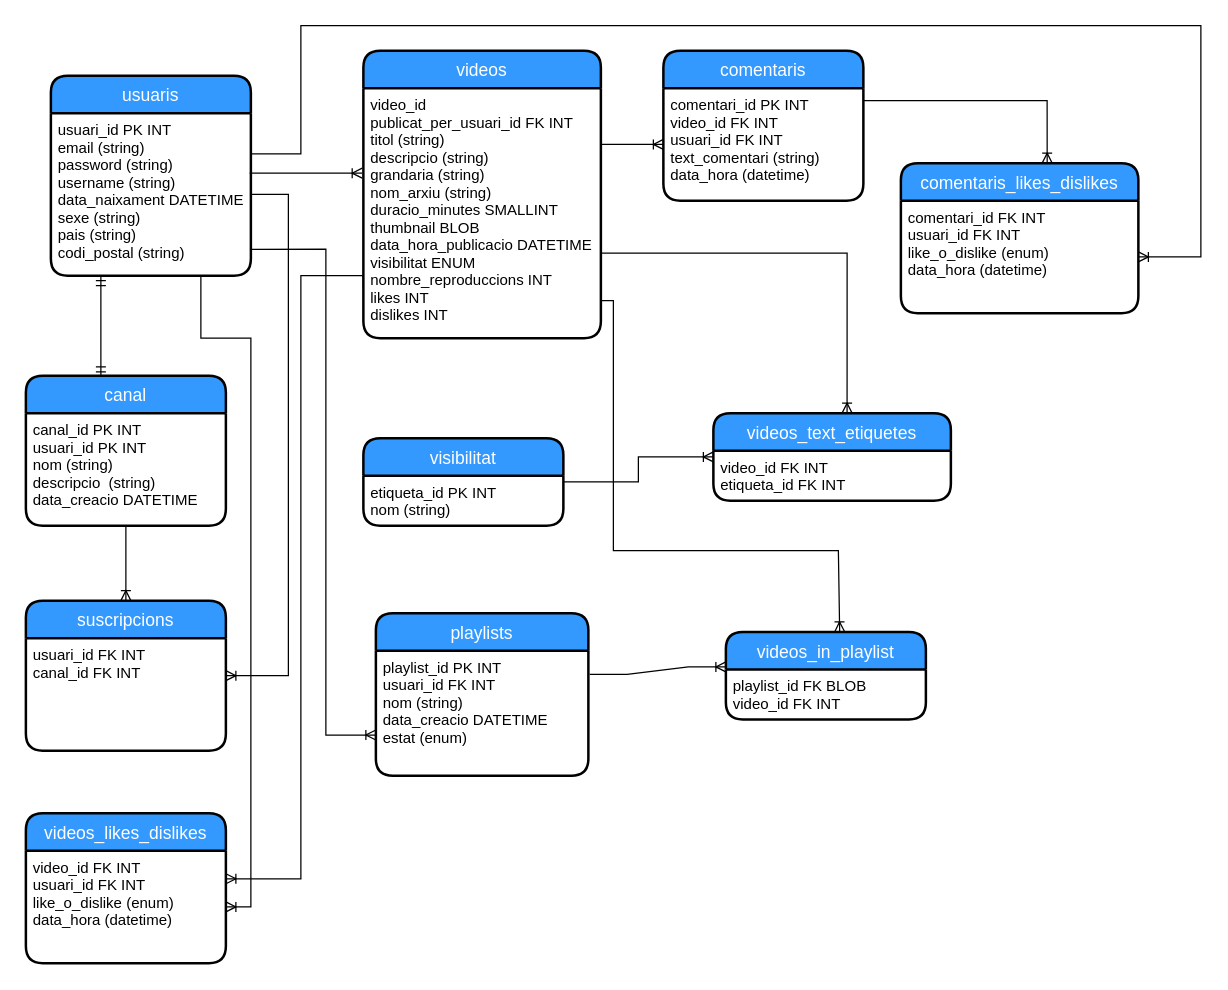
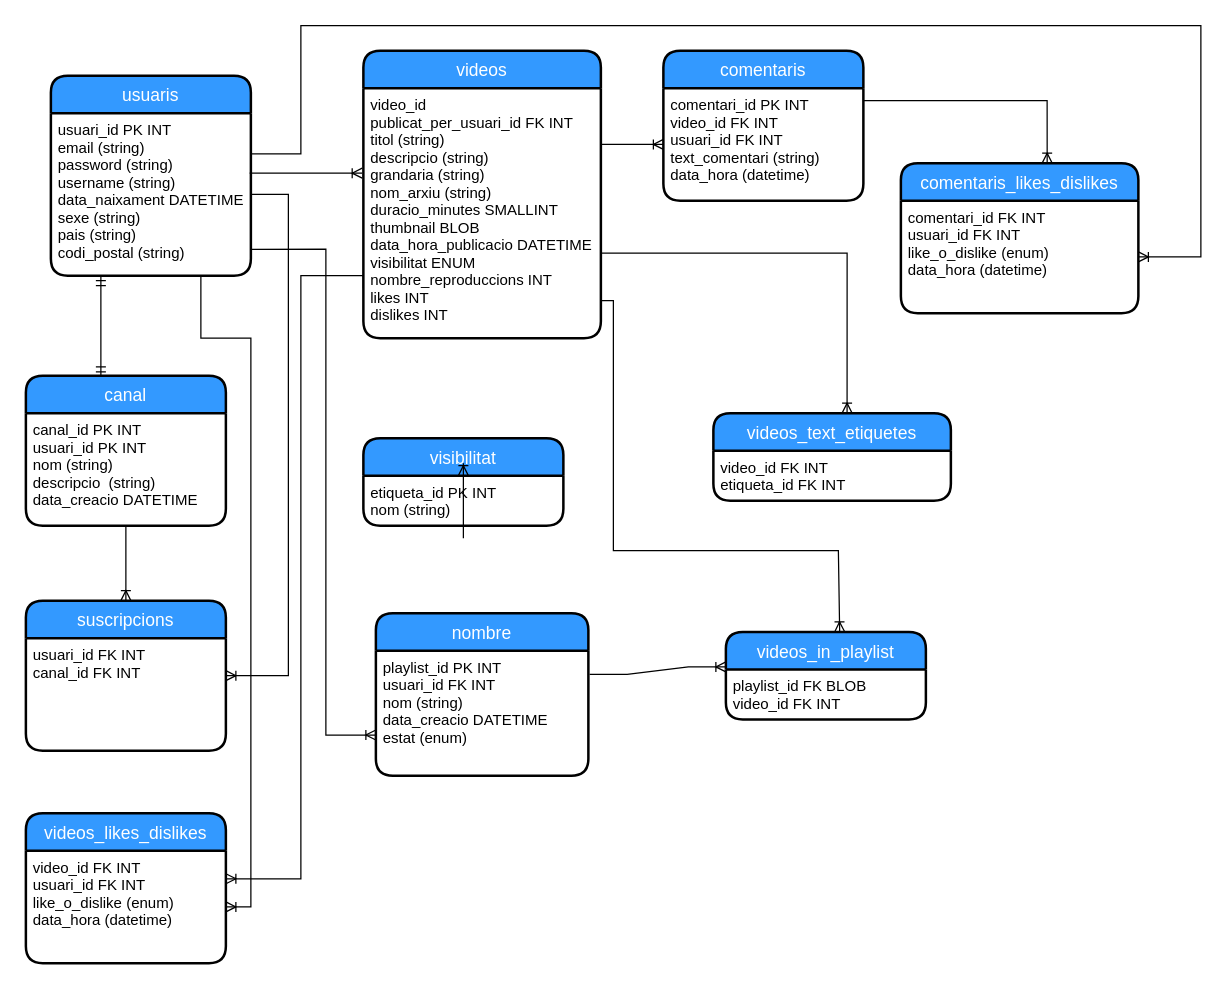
  <mxCell id="0" />
  <mxCell id="1" parent="0" />
  <mxCell id="2" value="usuaris" style="swimlane;childLayout=stackLayout;horizontal=1;startSize=30;horizontalStack=0;rounded=1;fontSize=14;fontStyle=0;strokeWidth=2;resizeParent=0;resizeLast=1;shadow=0;dashed=0;align=center;fillColor=#3399FF;fontColor=#FFFFFF;" vertex="1" parent="1"><mxGeometry x="40" y="60" width="160" height="160" as="geometry" /></mxCell>
  <mxCell id="3" value="usuari_id PK INT&#10;email (string)&#10;password (string)&#10;username (string)&#10;data_naixament DATETIME&#10;sexe (string)&#10;pais (string)&#10;codi_postal (string)" style="align=left;strokeColor=none;fillColor=none;spacingLeft=4;fontSize=12;verticalAlign=top;resizable=0;rotatable=0;part=1;" vertex="1" parent="2"><mxGeometry y="30" width="160" height="130" as="geometry" /></mxCell>
  <mxCell id="4" value="videos" style="swimlane;childLayout=stackLayout;horizontal=1;startSize=30;horizontalStack=0;rounded=1;fontSize=14;fontStyle=0;strokeWidth=2;resizeParent=0;resizeLast=1;shadow=0;dashed=0;align=center;fillColor=#3399FF;fontColor=#FFFFFF;" vertex="1" parent="1"><mxGeometry x="290" y="40" width="190" height="230" as="geometry" /></mxCell>
  <mxCell id="5" value="video_id&#10;publicat_per_usuari_id FK INT&#10;titol (string)&#10;descripcio (string)&#10;grandaria (string)&#10;nom_arxiu (string)&#10;duracio_minutes SMALLINT&#10;thumbnail BLOB&#10;data_hora_publicacio DATETIME&#10;visibilitat ENUM&#10;nombre_reproduccions INT&#10;likes INT&#10;dislikes INT&#10;" style="align=left;strokeColor=none;fillColor=none;spacingLeft=4;fontSize=12;verticalAlign=top;resizable=0;rotatable=0;part=1;" vertex="1" parent="4"><mxGeometry y="30" width="190" height="200" as="geometry" /></mxCell>
  <mxCell id="6" value="visibilitat" style="swimlane;childLayout=stackLayout;horizontal=1;startSize=30;horizontalStack=0;rounded=1;fontSize=14;fontStyle=0;strokeWidth=2;resizeParent=0;resizeLast=1;shadow=0;dashed=0;align=center;fillColor=#3399FF;fontColor=#FFFFFF;" vertex="1" parent="1"><mxGeometry x="290" y="350" width="160" height="70" as="geometry" /></mxCell>
  <mxCell id="7" value="etiqueta_id PK INT&#10;nom (string)" style="align=left;strokeColor=none;fillColor=none;spacingLeft=4;fontSize=12;verticalAlign=top;resizable=0;rotatable=0;part=1;" vertex="1" parent="6"><mxGeometry y="30" width="160" height="40" as="geometry" /></mxCell>
- <mxCell id="8" value="" style="edgeStyle=orthogonalEdgeStyle;fontSize=12;html=1;endArrow=ERoneToMany;rounded=0;" edge="1" parent="1" source="6" target="28"><mxGeometry width="100" height="100" relative="1" as="geometry"><mxPoint x="200" y="360" as="sourcePoint" /><mxPoint x="270" y="250" as="targetPoint" /></mxGeometry></mxCell>
+ <mxCell id="8" value="" style="edgeStyle=orthogonalEdgeStyle;fontSize=12;html=1;endArrow=ERoneToMany;rounded=0;" edge="1" parent="1" source="6" target="7"><mxGeometry width="100" height="100" relative="1" as="geometry"><mxPoint x="200" y="360" as="sourcePoint" /><mxPoint x="270" y="250" as="targetPoint" /></mxGeometry></mxCell>
  <mxCell id="9" value="canal" style="swimlane;childLayout=stackLayout;horizontal=1;startSize=30;horizontalStack=0;rounded=1;fontSize=14;fontStyle=0;strokeWidth=2;resizeParent=0;resizeLast=1;shadow=0;dashed=0;align=center;fillColor=#3399FF;fontColor=#FFFFFF;" vertex="1" parent="1"><mxGeometry x="20" y="300" width="160" height="120" as="geometry" /></mxCell>
  <mxCell id="10" value="canal_id PK INT&#10;usuari_id PK INT&#10;nom (string)&#10;descripcio  (string)&#10;data_creacio DATETIME" style="align=left;strokeColor=none;fillColor=none;spacingLeft=4;fontSize=12;verticalAlign=top;resizable=0;rotatable=0;part=1;" vertex="1" parent="9"><mxGeometry y="30" width="160" height="90" as="geometry" /></mxCell>
  <mxCell id="11" value="suscripcions" style="swimlane;childLayout=stackLayout;horizontal=1;startSize=30;horizontalStack=0;rounded=1;fontSize=14;fontStyle=0;strokeWidth=2;resizeParent=0;resizeLast=1;shadow=0;dashed=0;align=center;fillColor=#3399FF;fontColor=#FFFFFF;" vertex="1" parent="1"><mxGeometry x="20" y="480" width="160" height="120" as="geometry" /></mxCell>
  <mxCell id="12" value="usuari_id FK INT&#10;canal_id FK INT" style="align=left;strokeColor=none;fillColor=none;spacingLeft=4;fontSize=12;verticalAlign=top;resizable=0;rotatable=0;part=1;" vertex="1" parent="11"><mxGeometry y="30" width="160" height="90" as="geometry" /></mxCell>
  <mxCell id="13" value="videos_likes_dislikes" style="swimlane;childLayout=stackLayout;horizontal=1;startSize=30;horizontalStack=0;rounded=1;fontSize=14;fontStyle=0;strokeWidth=2;resizeParent=0;resizeLast=1;shadow=0;dashed=0;align=center;fillColor=#3399FF;fontColor=#FFFFFF;" vertex="1" parent="1"><mxGeometry x="20" y="650" width="160" height="120" as="geometry" /></mxCell>
  <mxCell id="14" value="video_id FK INT&#10;usuari_id FK INT&#10;like_o_dislike (enum)&#10;data_hora (datetime)" style="align=left;strokeColor=none;fillColor=none;spacingLeft=4;fontSize=12;verticalAlign=top;resizable=0;rotatable=0;part=1;" vertex="1" parent="13"><mxGeometry y="30" width="160" height="90" as="geometry" /></mxCell>
- <mxCell id="15" value="playlists" style="swimlane;childLayout=stackLayout;horizontal=1;startSize=30;horizontalStack=0;rounded=1;fontSize=14;fontStyle=0;strokeWidth=2;resizeParent=0;resizeLast=1;shadow=0;dashed=0;align=center;fillColor=#3399FF;fontColor=#FFFFFF;" vertex="1" parent="1"><mxGeometry x="300" y="490" width="170" height="130" as="geometry" /></mxCell>
+ <mxCell id="15" value="nombre" style="swimlane;childLayout=stackLayout;horizontal=1;startSize=30;horizontalStack=0;rounded=1;fontSize=14;fontStyle=0;strokeWidth=2;resizeParent=0;resizeLast=1;shadow=0;dashed=0;align=center;fillColor=#3399FF;fontColor=#FFFFFF;" vertex="1" parent="1"><mxGeometry x="300" y="490" width="170" height="130" as="geometry" /></mxCell>
  <mxCell id="16" value="playlist_id PK INT&#10;usuari_id FK INT&#10;nom (string) &#10;data_creacio DATETIME&#10;estat (enum)" style="align=left;strokeColor=none;fillColor=none;spacingLeft=4;fontSize=12;verticalAlign=top;resizable=0;rotatable=0;part=1;" vertex="1" parent="15"><mxGeometry y="30" width="170" height="100" as="geometry" /></mxCell>
  <mxCell id="17" value="videos_in_playlist" style="swimlane;childLayout=stackLayout;horizontal=1;startSize=30;horizontalStack=0;rounded=1;fontSize=14;fontStyle=0;strokeWidth=2;resizeParent=0;resizeLast=1;shadow=0;dashed=0;align=center;fillColor=#3399FF;fontColor=#FFFFFF;" vertex="1" parent="1"><mxGeometry x="580" y="505" width="160" height="70" as="geometry" /></mxCell>
  <mxCell id="18" value="playlist_id FK BLOB&#10;video_id FK INT" style="align=left;strokeColor=none;fillColor=none;spacingLeft=4;fontSize=12;verticalAlign=top;resizable=0;rotatable=0;part=1;" vertex="1" parent="17"><mxGeometry y="30" width="160" height="40" as="geometry" /></mxCell>
  <mxCell id="19" value="comentaris" style="swimlane;childLayout=stackLayout;horizontal=1;startSize=30;horizontalStack=0;rounded=1;fontSize=14;fontStyle=0;strokeWidth=2;resizeParent=0;resizeLast=1;shadow=0;dashed=0;align=center;fillColor=#3399FF;fontColor=#FFFFFF;" vertex="1" parent="1"><mxGeometry x="530" y="40" width="160" height="120" as="geometry" /></mxCell>
  <mxCell id="20" value="comentari_id PK INT&#10;video_id FK INT&#10;usuari_id FK INT&#10;text_comentari (string)&#10;data_hora (datetime)&#10;" style="align=left;strokeColor=none;fillColor=none;spacingLeft=4;fontSize=12;verticalAlign=top;resizable=0;rotatable=0;part=1;" vertex="1" parent="19"><mxGeometry y="30" width="160" height="90" as="geometry" /></mxCell>
  <mxCell id="21" value="comentaris_likes_dislikes" style="swimlane;childLayout=stackLayout;horizontal=1;startSize=30;horizontalStack=0;rounded=1;fontSize=14;fontStyle=0;strokeWidth=2;resizeParent=0;resizeLast=1;shadow=0;dashed=0;align=center;fillColor=#3399FF;fontColor=#FFFFFF;" vertex="1" parent="1"><mxGeometry x="720" y="130" width="190" height="120" as="geometry" /></mxCell>
  <mxCell id="22" value="comentari_id FK INT&#10;usuari_id FK INT&#10;like_o_dislike (enum)&#10;data_hora (datetime)" style="align=left;strokeColor=none;fillColor=none;spacingLeft=4;fontSize=12;verticalAlign=top;resizable=0;rotatable=0;part=1;" vertex="1" parent="21"><mxGeometry y="30" width="190" height="90" as="geometry" /></mxCell>
  <mxCell id="23" value="" style="fontSize=12;html=1;endArrow=ERoneToMany;rounded=0;exitX=0.5;exitY=1;exitDx=0;exitDy=0;entryX=0.5;entryY=0;entryDx=0;entryDy=0;" edge="1" parent="1" source="10" target="11"><mxGeometry width="100" height="100" relative="1" as="geometry"><mxPoint x="90" y="430" as="sourcePoint" /><mxPoint x="100" y="470" as="targetPoint" /></mxGeometry></mxCell>
  <mxCell id="24" value="" style="edgeStyle=entityRelationEdgeStyle;fontSize=12;html=1;endArrow=ERoneToMany;rounded=0;" edge="1" parent="1" source="3" target="11"><mxGeometry width="100" height="100" relative="1" as="geometry"><mxPoint x="50" y="480" as="sourcePoint" /><mxPoint x="160" y="230" as="targetPoint" /></mxGeometry></mxCell>
  <mxCell id="25" value="" style="edgeStyle=orthogonalEdgeStyle;fontSize=12;html=1;endArrow=ERoneToMany;rounded=0;exitX=0.75;exitY=1;exitDx=0;exitDy=0;" edge="1" parent="1" source="3" target="14"><mxGeometry width="100" height="100" relative="1" as="geometry"><mxPoint x="160" y="240" as="sourcePoint" /><mxPoint x="200" y="710" as="targetPoint" /><Array as="points"><mxPoint x="160" y="270" /><mxPoint x="200" y="270" /><mxPoint x="200" y="725" /></Array></mxGeometry></mxCell>
  <mxCell id="26" value="" style="edgeStyle=orthogonalEdgeStyle;fontSize=12;html=1;endArrow=ERoneToMany;rounded=0;exitX=0;exitY=0.8;exitDx=0;exitDy=0;exitPerimeter=0;entryX=1;entryY=0.25;entryDx=0;entryDy=0;" edge="1" parent="1" source="5" target="14"><mxGeometry width="100" height="100" relative="1" as="geometry"><mxPoint x="400" y="210" as="sourcePoint" /><mxPoint x="250" y="760" as="targetPoint" /><Array as="points"><mxPoint x="240" y="220" /><mxPoint x="240" y="703" /></Array></mxGeometry></mxCell>
  <mxCell id="27" value="" style="fontSize=12;html=1;endArrow=ERmandOne;startArrow=ERmandOne;rounded=0;entryX=0.25;entryY=1;entryDx=0;entryDy=0;exitX=0.375;exitY=0.008;exitDx=0;exitDy=0;exitPerimeter=0;" edge="1" parent="1" source="9" target="3"><mxGeometry width="100" height="100" relative="1" as="geometry"><mxPoint x="50" y="310" as="sourcePoint" /><mxPoint x="150" y="210" as="targetPoint" /></mxGeometry></mxCell>
  <mxCell id="28" value="videos_text_etiquetes" style="swimlane;childLayout=stackLayout;horizontal=1;startSize=30;horizontalStack=0;rounded=1;fontSize=14;fontStyle=0;strokeWidth=2;resizeParent=0;resizeLast=1;shadow=0;dashed=0;align=center;fillColor=#3399FF;fontColor=#FFFFFF;" vertex="1" parent="1"><mxGeometry x="570" y="330" width="190" height="70" as="geometry" /></mxCell>
  <mxCell id="29" value="video_id FK INT&#10;etiqueta_id FK INT" style="align=left;strokeColor=none;fillColor=none;spacingLeft=4;fontSize=12;verticalAlign=top;resizable=0;rotatable=0;part=1;" vertex="1" parent="28"><mxGeometry y="30" width="190" height="40" as="geometry" /></mxCell>
  <mxCell id="30" value="" style="edgeStyle=orthogonalEdgeStyle;fontSize=12;html=1;endArrow=ERoneToMany;rounded=0;entryX=0.616;entryY=0;entryDx=0;entryDy=0;entryPerimeter=0;exitX=1;exitY=0.111;exitDx=0;exitDy=0;exitPerimeter=0;" edge="1" parent="1" source="20" target="21"><mxGeometry width="100" height="100" relative="1" as="geometry"><mxPoint x="720" y="80" as="sourcePoint" /><mxPoint x="600" y="340" as="targetPoint" /></mxGeometry></mxCell>
  <mxCell id="31" value="" style="edgeStyle=orthogonalEdgeStyle;fontSize=12;html=1;endArrow=ERoneToMany;rounded=0;exitX=1;exitY=0.25;exitDx=0;exitDy=0;entryX=1;entryY=0.5;entryDx=0;entryDy=0;" edge="1" parent="1" source="3" target="22"><mxGeometry width="100" height="100" relative="1" as="geometry"><mxPoint x="510" y="360" as="sourcePoint" /><mxPoint x="900" y="310" as="targetPoint" /><Array as="points"><mxPoint x="240" y="123" /><mxPoint x="240" y="20" /><mxPoint x="960" y="20" /><mxPoint x="960" y="205" /></Array></mxGeometry></mxCell>
  <mxCell id="32" value="" style="edgeStyle=orthogonalEdgeStyle;fontSize=12;html=1;endArrow=ERoneToMany;rounded=0;exitX=1;exitY=0.66;exitDx=0;exitDy=0;exitPerimeter=0;entryX=0.563;entryY=0;entryDx=0;entryDy=0;entryPerimeter=0;" edge="1" parent="1" source="5" target="28"><mxGeometry width="100" height="100" relative="1" as="geometry"><mxPoint x="530" y="350" as="sourcePoint" /><mxPoint x="600" y="300" as="targetPoint" /></mxGeometry></mxCell>
  <mxCell id="33" value="" style="edgeStyle=entityRelationEdgeStyle;fontSize=12;html=1;endArrow=ERoneToMany;rounded=0;exitX=1.006;exitY=0.19;exitDx=0;exitDy=0;exitPerimeter=0;entryX=0;entryY=0.4;entryDx=0;entryDy=0;entryPerimeter=0;" edge="1" parent="1" source="16" target="17"><mxGeometry width="100" height="100" relative="1" as="geometry"><mxPoint x="470" y="510" as="sourcePoint" /><mxPoint x="570" y="410" as="targetPoint" /></mxGeometry></mxCell>
  <mxCell id="34" value="" style="edgeStyle=orthogonalEdgeStyle;fontSize=12;html=1;endArrow=ERoneToMany;rounded=0;entryX=0.569;entryY=0;entryDx=0;entryDy=0;entryPerimeter=0;" edge="1" parent="1" source="5" target="17"><mxGeometry width="100" height="100" relative="1" as="geometry"><mxPoint x="530" y="350" as="sourcePoint" /><mxPoint x="670" y="490" as="targetPoint" /><Array as="points"><mxPoint x="490" y="240" /><mxPoint x="490" y="440" /><mxPoint x="670" y="440" /></Array></mxGeometry></mxCell>
  <mxCell id="35" value="" style="fontSize=12;html=1;endArrow=ERoneToMany;rounded=0;entryX=0;entryY=0.5;entryDx=0;entryDy=0;" edge="1" parent="1" target="20"><mxGeometry width="100" height="100" relative="1" as="geometry"><mxPoint x="480" y="115" as="sourcePoint" /><mxPoint x="580" y="70" as="targetPoint" /></mxGeometry></mxCell>
  <mxCell id="36" value="" style="fontSize=12;html=1;endArrow=ERoneToMany;rounded=0;entryX=-0.005;entryY=0.34;entryDx=0;entryDy=0;entryPerimeter=0;exitX=0.994;exitY=0.369;exitDx=0;exitDy=0;exitPerimeter=0;" edge="1" parent="1" source="3" target="5"><mxGeometry width="100" height="100" relative="1" as="geometry"><mxPoint x="530" y="250" as="sourcePoint" /><mxPoint x="630" y="150" as="targetPoint" /></mxGeometry></mxCell>
  <mxCell id="37" value="" style="edgeStyle=orthogonalEdgeStyle;fontSize=12;html=1;endArrow=ERoneToMany;rounded=0;fontColor=#FFFFFF;exitX=1;exitY=0.838;exitDx=0;exitDy=0;exitPerimeter=0;entryX=0;entryY=0.75;entryDx=0;entryDy=0;" edge="1" parent="1" source="3" target="15"><mxGeometry width="100" height="100" relative="1" as="geometry"><mxPoint x="530" y="350" as="sourcePoint" /><mxPoint x="270" y="620" as="targetPoint" /><Array as="points"><mxPoint x="260" y="199" /><mxPoint x="260" y="588" /></Array></mxGeometry></mxCell>
